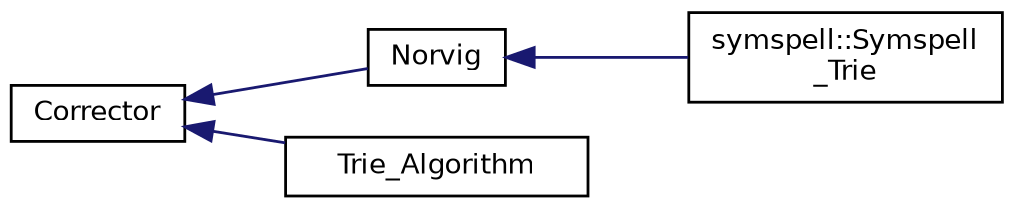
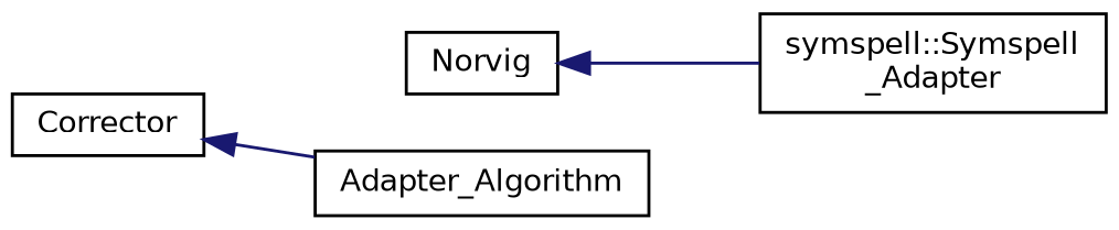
  digraph {
    rankdir=LR
    node [color=black fillcolor=white fontname=Helvetica fontsize=10 shape=record style=filled]
    edge [color=midnightblue dir=back fontname=Helvetica fontsize=10 labelfontname=Helvetica labelfontsize=10 style=solid]
    n1 [height=0.2 label=Corrector width=0.4]
    n2 [height=0.2 label=Norvig width=0.4]
-   n3 [height=0.2 label=Trie_Algorithm width=0.4]
-   n4 [height=0.2 label="symspell::Symspell\l_Trie" width=0.4]
-   n1 -> n2
+   n3 [height=0.2 label=Adapter_Algorithm width=0.4]
+   n4 [height=0.2 label="symspell::Symspell\l_Adapter" width=0.4]
    n1 -> n3
    n2 -> n4
  }
